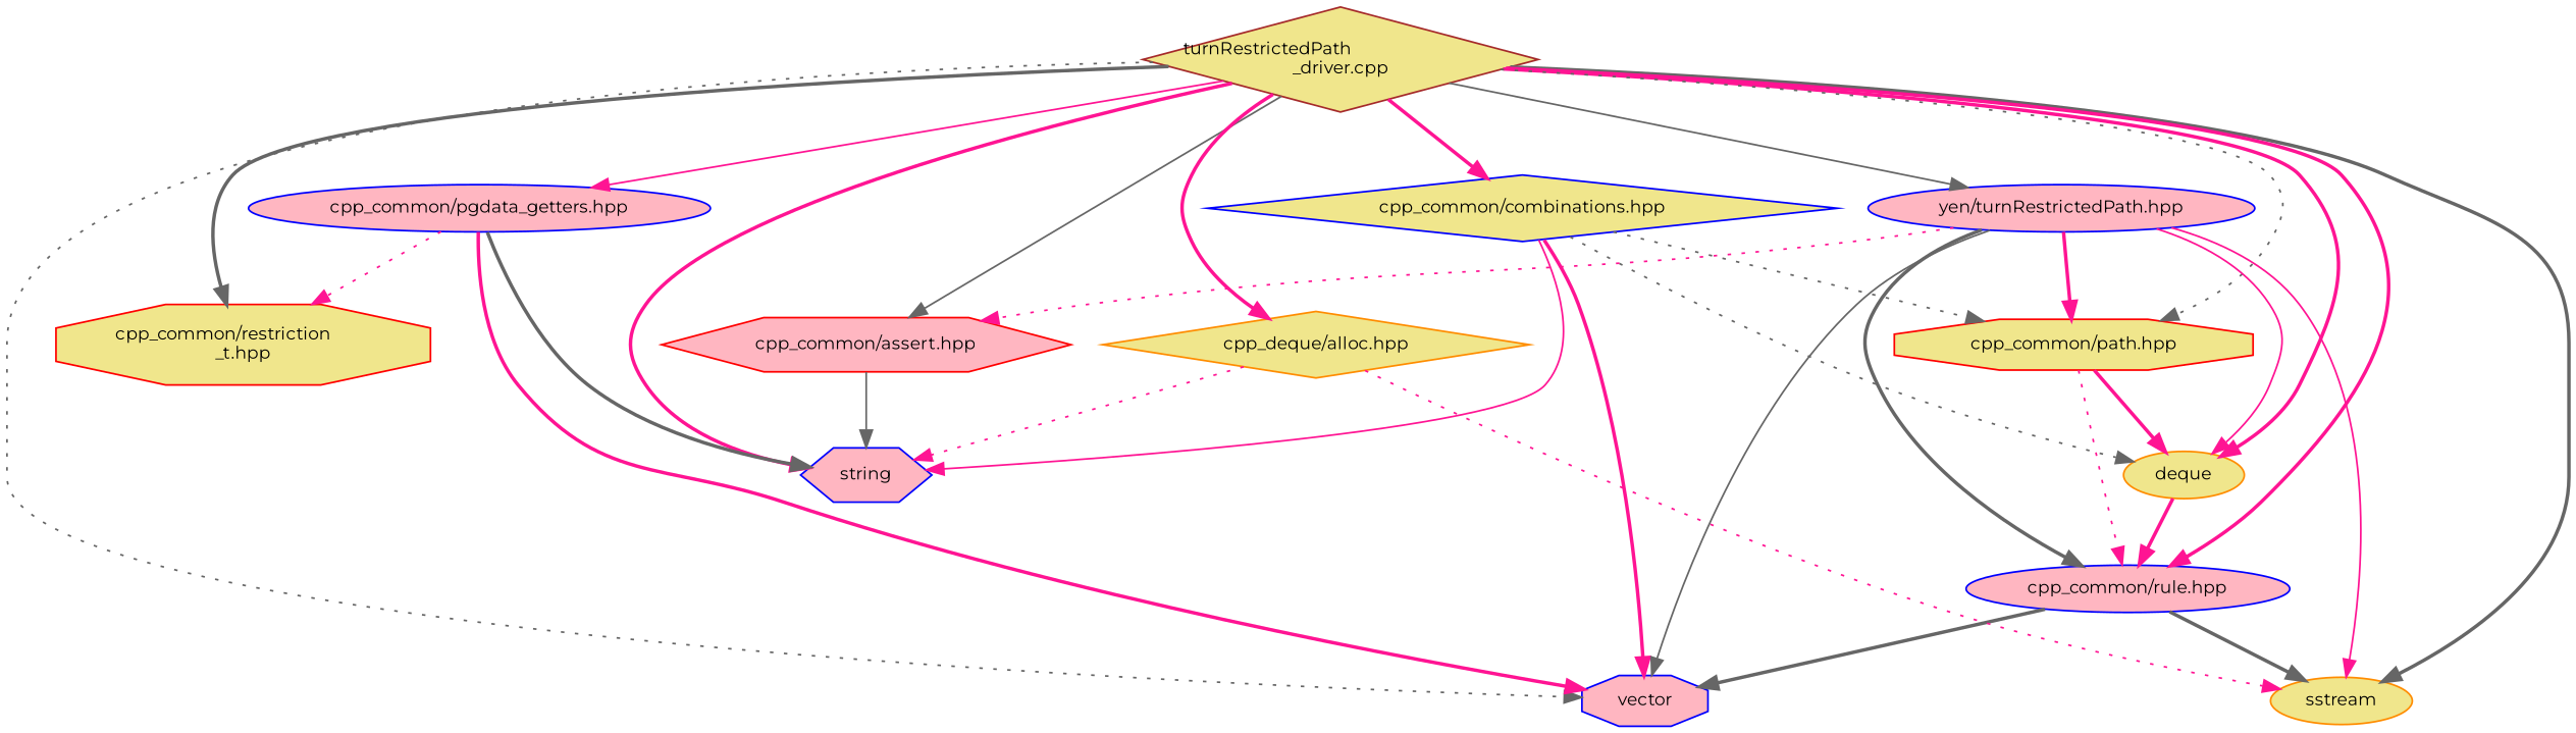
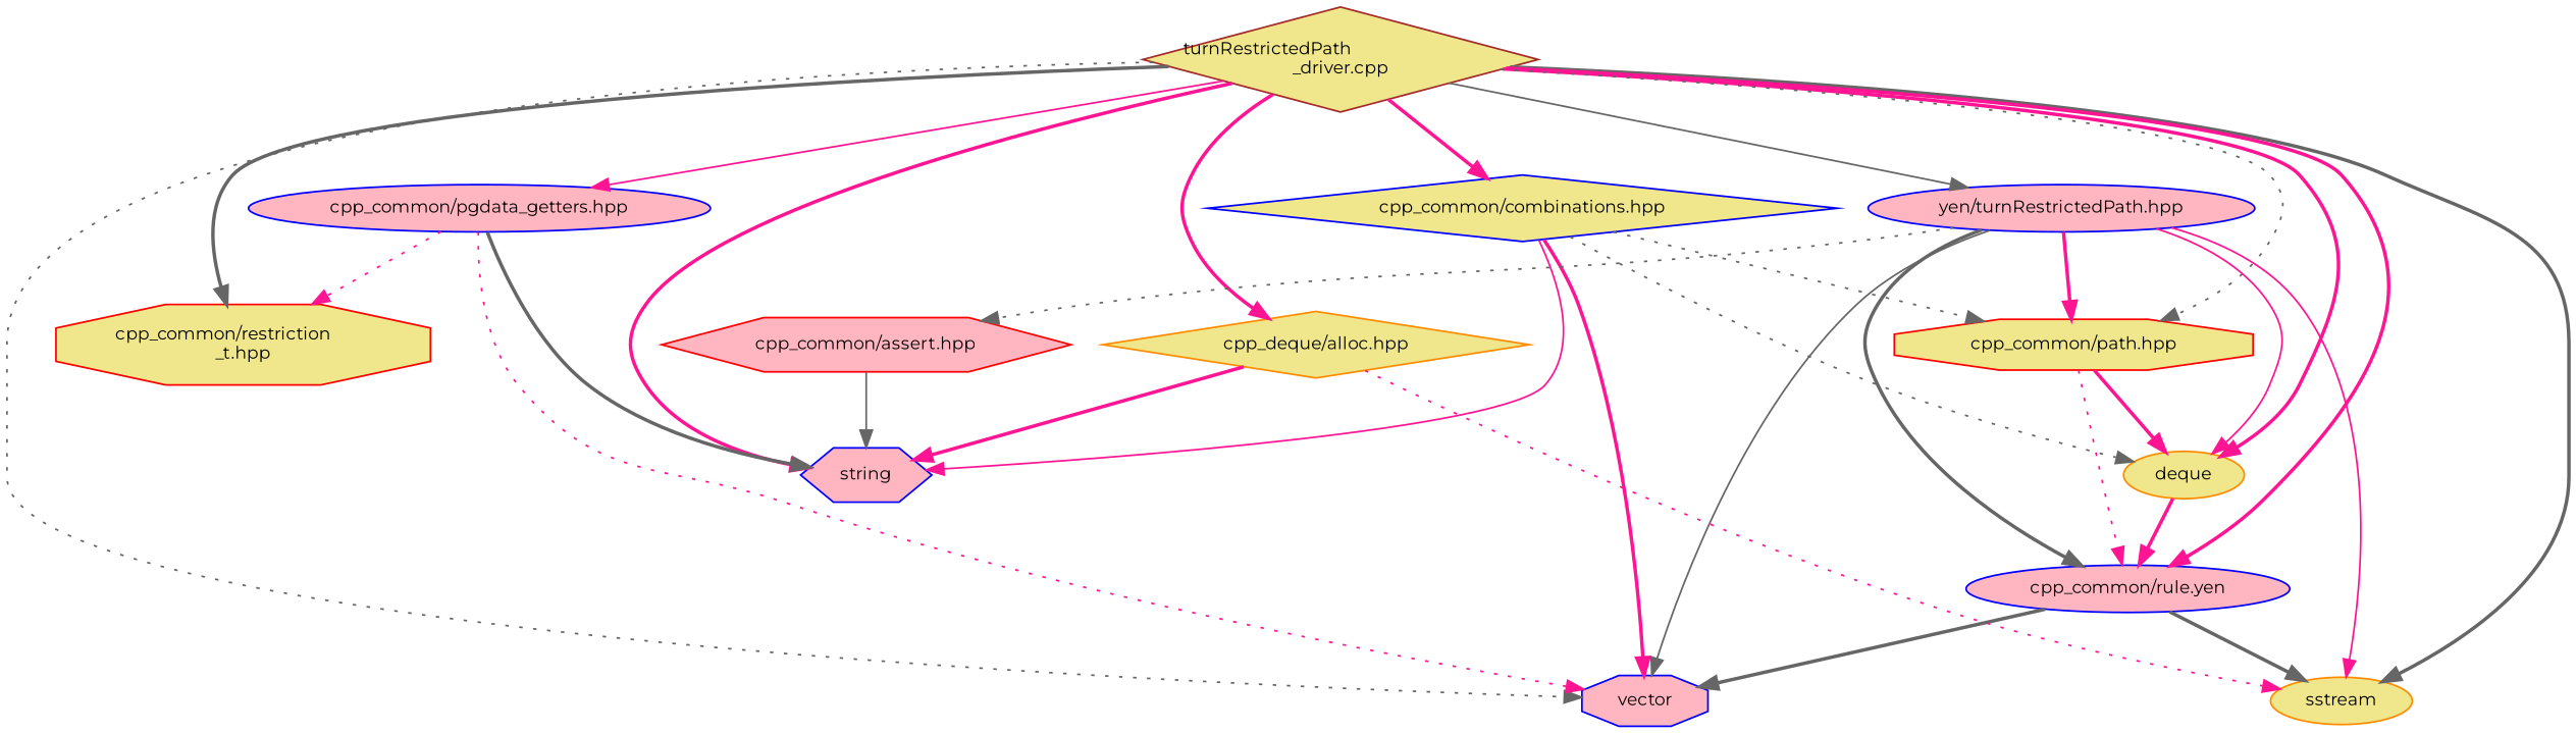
  digraph {
    fontname=Montserrat
    node [color=blue fillcolor=khaki fontname=Montserrat fontsize=10 shape=ellipse style=filled]
    edge [color=deeppink fontname=Montserrat fontsize=10 labelfontname=Helvetica labelfontsize=10 style=bold]
    n1 [color=brown fontcolor=black height=0.2 label="turnRestrictedPath\l_driver.cpp" shape=diamond width=0.4]
    n2 [color=darkorange height=0.2 label=sstream width=0.4]
    n3 [color=darkorange height=0.2 label=deque width=0.4]
    n4 [fillcolor=lightpink height=0.2 label=vector shape=octagon width=0.4]
    n5 [fillcolor=lightpink height=0.2 label=string shape=hexagon width=0.4]
    n6 [fillcolor=lightpink height=0.2 label="cpp_common/pgdata_getters.hpp" width=0.4]
    n7 [color=red height=0.2 label="cpp_common/restriction\l_t.hpp" shape=octagon width=0.4]
-   n8 [fillcolor=lightpink height=0.2 label="cpp_common/rule.hpp" width=0.4]
+   n8 [fillcolor=lightpink height=0.2 label="cpp_common/rule.yen" width=0.4]
    n9 [color=red fillcolor=lightpink height=0.2 label="cpp_common/assert.hpp" shape=hexagon width=0.4]
    n10 [color=darkorange height=0.2 label="cpp_deque/alloc.hpp" shape=diamond width=0.4]
    n11 [height=0.2 label="cpp_common/combinations.hpp" shape=diamond width=0.4]
    n12 [color=red height=0.2 label="cpp_common/path.hpp" shape=octagon width=0.4]
    n13 [fillcolor=lightpink height=0.2 label="yen/turnRestrictedPath.hpp" width=0.4]
    n1 -> n2 [color=gray40]
    n1 -> n3
    n1 -> n4 [color=gray40 style=dotted]
    n1 -> n5
    n1 -> n6 [style=solid]
    n1 -> n7 [color=gray40]
    n1 -> n8
-   n1 -> n9 [color=gray40 style=solid]
    n1 -> n10
    n1 -> n11
    n1 -> n12 [color=gray40 style=dotted]
    n1 -> n13 [color=gray40 style=solid]
    n3 -> n8
-   n6 -> n4
+   n6 -> n4 [style=dotted]
    n6 -> n5 [color=gray40]
    n6 -> n7 [style=dotted]
    n8 -> n2 [color=gray40]
    n8 -> n4 [color=gray40]
    n9 -> n5 [color=gray40 style=solid]
    n10 -> n2 [style=dotted]
-   n10 -> n5 [style=dotted]
+   n10 -> n5
    n11 -> n3 [color=gray40 style=dotted]
    n11 -> n4
    n11 -> n5 [style=solid]
    n11 -> n12 [color=gray40 style=dotted]
    n12 -> n3
    n12 -> n8 [style=dotted]
    n13 -> n2 [style=solid]
    n13 -> n3 [style=solid]
    n13 -> n4 [color=gray40 style=solid]
    n13 -> n8 [color=gray40]
-   n13 -> n9 [style=dotted]
+   n13 -> n9 [color=gray40 style=dotted]
    n13 -> n12
  }
